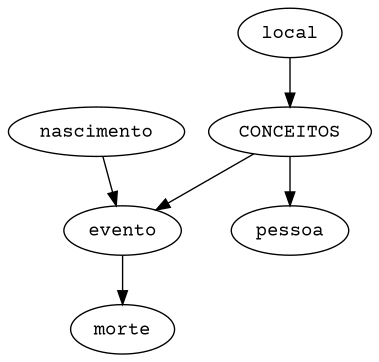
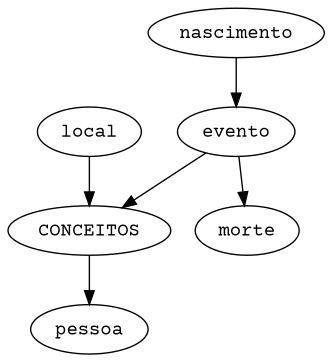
  digraph {
    fontname="Courier Prime"
    node [fontname="Courier Prime"]
    edge [fontname="Courier Prime"]
    CONCEITOS
    pessoa
    evento
    morte
    local
    nascimento
    CONCEITOS -> pessoa
-   CONCEITOS -> evento
+   evento -> CONCEITOS
    evento -> morte
    local -> CONCEITOS
    nascimento -> evento
  }
